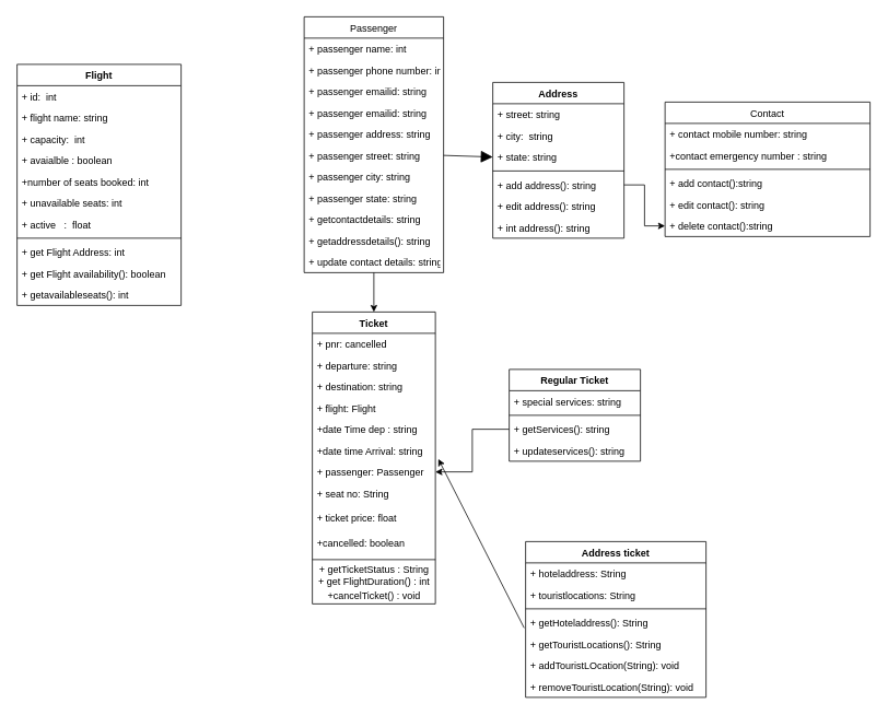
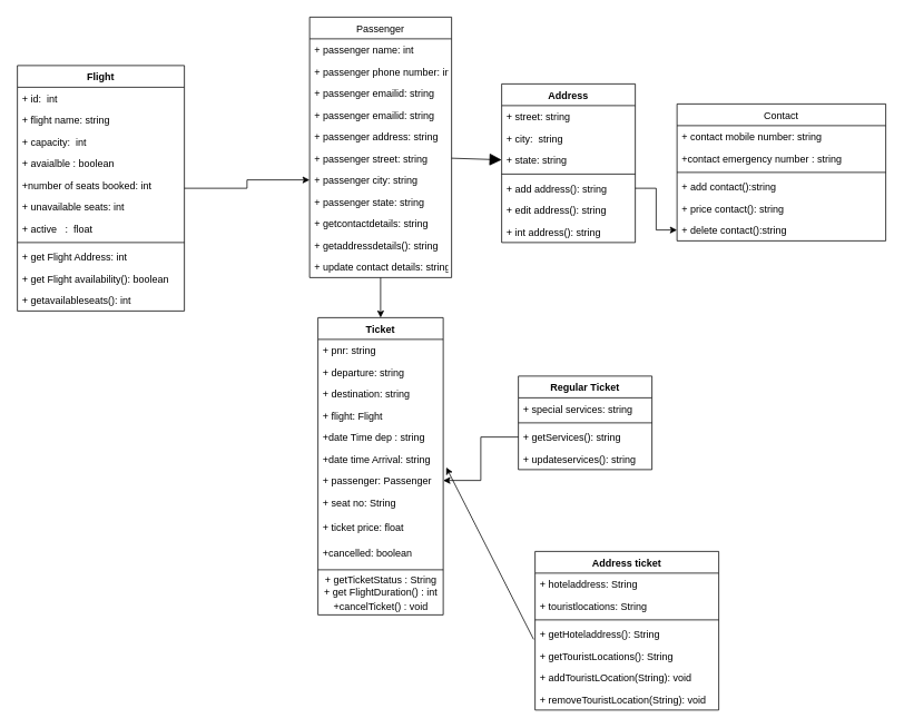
  <mxCell id="0" />
  <mxCell id="1" parent="0" />
+ <mxCell id="2" style="edgeStyle=orthogonalEdgeStyle;rounded=0;orthogonalLoop=1;jettySize=auto;html=1;entryX=0;entryY=0.5;entryDx=0;entryDy=0;" edge="1" parent="1" source="3" target="22"><mxGeometry relative="1" as="geometry"><mxPoint x="350" y="225" as="targetPoint" /></mxGeometry></mxCell>
  <mxCell id="3" value="Flight" style="swimlane;fontStyle=1;align=center;verticalAlign=top;childLayout=stackLayout;horizontal=1;startSize=26;horizontalStack=0;resizeParent=1;resizeParentMax=0;resizeLast=0;collapsible=1;marginBottom=0;strokeColor=default;" vertex="1" parent="1"><mxGeometry x="20" y="78" width="200" height="294" as="geometry" /></mxCell>
  <mxCell id="4" value="+ id:  int" style="text;strokeColor=none;fillColor=none;align=left;verticalAlign=top;spacingLeft=4;spacingRight=4;overflow=hidden;rotatable=0;points=[[0,0.5],[1,0.5]];portConstraint=eastwest;" vertex="1" parent="3"><mxGeometry y="26" width="200" height="26" as="geometry" /></mxCell>
  <mxCell id="5" value="+ flight name: string" style="text;strokeColor=none;fillColor=none;align=left;verticalAlign=top;spacingLeft=4;spacingRight=4;overflow=hidden;rotatable=0;points=[[0,0.5],[1,0.5]];portConstraint=eastwest;" vertex="1" parent="3"><mxGeometry y="52" width="200" height="26" as="geometry" /></mxCell>
  <mxCell id="6" value="+ capacity:  int" style="text;strokeColor=none;fillColor=none;align=left;verticalAlign=top;spacingLeft=4;spacingRight=4;overflow=hidden;rotatable=0;points=[[0,0.5],[1,0.5]];portConstraint=eastwest;" vertex="1" parent="3"><mxGeometry y="78" width="200" height="26" as="geometry" /></mxCell>
  <mxCell id="7" value="+ avaialble : boolean" style="text;strokeColor=none;fillColor=none;align=left;verticalAlign=top;spacingLeft=4;spacingRight=4;overflow=hidden;rotatable=0;points=[[0,0.5],[1,0.5]];portConstraint=eastwest;" vertex="1" parent="3"><mxGeometry y="104" width="200" height="26" as="geometry" /></mxCell>
  <mxCell id="8" value="+number of seats booked: int" style="text;strokeColor=none;fillColor=none;align=left;verticalAlign=top;spacingLeft=4;spacingRight=4;overflow=hidden;rotatable=0;points=[[0,0.5],[1,0.5]];portConstraint=eastwest;" vertex="1" parent="3"><mxGeometry y="130" width="200" height="26" as="geometry" /></mxCell>
  <mxCell id="9" value="+ unavailable seats: int" style="text;strokeColor=none;fillColor=none;align=left;verticalAlign=top;spacingLeft=4;spacingRight=4;overflow=hidden;rotatable=0;points=[[0,0.5],[1,0.5]];portConstraint=eastwest;" vertex="1" parent="3"><mxGeometry y="156" width="200" height="26" as="geometry" /></mxCell>
  <mxCell id="10" value="+ active   :  float" style="text;strokeColor=none;fillColor=none;align=left;verticalAlign=top;spacingLeft=4;spacingRight=4;overflow=hidden;rotatable=0;points=[[0,0.5],[1,0.5]];portConstraint=eastwest;" vertex="1" parent="3"><mxGeometry y="182" width="200" height="26" as="geometry" /></mxCell>
  <mxCell id="11" value="" style="line;strokeWidth=1;fillColor=none;align=left;verticalAlign=middle;spacingTop=-1;spacingLeft=3;spacingRight=3;rotatable=0;labelPosition=right;points=[];portConstraint=eastwest;" vertex="1" parent="3"><mxGeometry y="208" width="200" height="8" as="geometry" /></mxCell>
  <mxCell id="12" value="+ get Flight Address: int" style="text;strokeColor=none;fillColor=none;align=left;verticalAlign=top;spacingLeft=4;spacingRight=4;overflow=hidden;rotatable=0;points=[[0,0.5],[1,0.5]];portConstraint=eastwest;" vertex="1" parent="3"><mxGeometry y="216" width="200" height="26" as="geometry" /></mxCell>
  <mxCell id="13" value="+ get Flight availability(): boolean" style="text;strokeColor=none;fillColor=none;align=left;verticalAlign=top;spacingLeft=4;spacingRight=4;overflow=hidden;rotatable=0;points=[[0,0.5],[1,0.5]];portConstraint=eastwest;" vertex="1" parent="3"><mxGeometry y="242" width="200" height="26" as="geometry" /></mxCell>
  <mxCell id="14" value="+ getavailableseats(): int" style="text;strokeColor=none;fillColor=none;align=left;verticalAlign=top;spacingLeft=4;spacingRight=4;overflow=hidden;rotatable=0;points=[[0,0.5],[1,0.5]];portConstraint=eastwest;" vertex="1" parent="3"><mxGeometry y="268" width="200" height="26" as="geometry" /></mxCell>
  <mxCell id="15" value="Passenger" style="swimlane;fontStyle=0;childLayout=stackLayout;horizontal=1;startSize=26;fillColor=none;horizontalStack=0;resizeParent=1;resizeParentMax=0;resizeLast=0;collapsible=1;marginBottom=0;strokeColor=default;" vertex="1" parent="1"><mxGeometry x="370" y="20" width="170" height="312" as="geometry" /></mxCell>
  <mxCell id="16" value="+ passenger name: int" style="text;strokeColor=none;fillColor=none;align=left;verticalAlign=top;spacingLeft=4;spacingRight=4;overflow=hidden;rotatable=0;points=[[0,0.5],[1,0.5]];portConstraint=eastwest;" vertex="1" parent="15"><mxGeometry y="26" width="170" height="26" as="geometry" /></mxCell>
  <mxCell id="17" value="+ passenger phone number: int" style="text;strokeColor=none;fillColor=none;align=left;verticalAlign=top;spacingLeft=4;spacingRight=4;overflow=hidden;rotatable=0;points=[[0,0.5],[1,0.5]];portConstraint=eastwest;" vertex="1" parent="15"><mxGeometry y="52" width="170" height="26" as="geometry" /></mxCell>
  <mxCell id="18" value="+ passenger emailid: string" style="text;strokeColor=none;fillColor=none;align=left;verticalAlign=top;spacingLeft=4;spacingRight=4;overflow=hidden;rotatable=0;points=[[0,0.5],[1,0.5]];portConstraint=eastwest;" vertex="1" parent="15"><mxGeometry y="78" width="170" height="26" as="geometry" /></mxCell>
  <mxCell id="19" value="+ passenger emailid: string" style="text;strokeColor=none;fillColor=none;align=left;verticalAlign=top;spacingLeft=4;spacingRight=4;overflow=hidden;rotatable=0;points=[[0,0.5],[1,0.5]];portConstraint=eastwest;" vertex="1" parent="15"><mxGeometry y="104" width="170" height="26" as="geometry" /></mxCell>
  <mxCell id="20" value="+ passenger address: string" style="text;strokeColor=none;fillColor=none;align=left;verticalAlign=top;spacingLeft=4;spacingRight=4;overflow=hidden;rotatable=0;points=[[0,0.5],[1,0.5]];portConstraint=eastwest;" vertex="1" parent="15"><mxGeometry y="130" width="170" height="26" as="geometry" /></mxCell>
  <mxCell id="21" value="+ passenger street: string" style="text;strokeColor=none;fillColor=none;align=left;verticalAlign=top;spacingLeft=4;spacingRight=4;overflow=hidden;rotatable=0;points=[[0,0.5],[1,0.5]];portConstraint=eastwest;" vertex="1" parent="15"><mxGeometry y="156" width="170" height="26" as="geometry" /></mxCell>
  <mxCell id="22" value="+ passenger city: string" style="text;strokeColor=none;fillColor=none;align=left;verticalAlign=top;spacingLeft=4;spacingRight=4;overflow=hidden;rotatable=0;points=[[0,0.5],[1,0.5]];portConstraint=eastwest;" vertex="1" parent="15"><mxGeometry y="182" width="170" height="26" as="geometry" /></mxCell>
  <mxCell id="23" value="+ passenger state: string" style="text;strokeColor=none;fillColor=none;align=left;verticalAlign=top;spacingLeft=4;spacingRight=4;overflow=hidden;rotatable=0;points=[[0,0.5],[1,0.5]];portConstraint=eastwest;" vertex="1" parent="15"><mxGeometry y="208" width="170" height="26" as="geometry" /></mxCell>
  <mxCell id="24" value="+ getcontactdetails: string" style="text;strokeColor=none;fillColor=none;align=left;verticalAlign=top;spacingLeft=4;spacingRight=4;overflow=hidden;rotatable=0;points=[[0,0.5],[1,0.5]];portConstraint=eastwest;" vertex="1" parent="15"><mxGeometry y="234" width="170" height="26" as="geometry" /></mxCell>
  <mxCell id="25" value="+ getaddressdetails(): string" style="text;strokeColor=none;fillColor=none;align=left;verticalAlign=top;spacingLeft=4;spacingRight=4;overflow=hidden;rotatable=0;points=[[0,0.5],[1,0.5]];portConstraint=eastwest;" vertex="1" parent="15"><mxGeometry y="260" width="170" height="26" as="geometry" /></mxCell>
  <mxCell id="26" value="+ update contact details: string" style="text;strokeColor=none;fillColor=none;align=left;verticalAlign=top;spacingLeft=4;spacingRight=4;overflow=hidden;rotatable=0;points=[[0,0.5],[1,0.5]];portConstraint=eastwest;" vertex="1" parent="15"><mxGeometry y="286" width="170" height="26" as="geometry" /></mxCell>
  <mxCell id="27" value="Address" style="swimlane;fontStyle=1;align=center;verticalAlign=top;childLayout=stackLayout;horizontal=1;startSize=26;horizontalStack=0;resizeParent=1;resizeParentMax=0;resizeLast=0;collapsible=1;marginBottom=0;strokeColor=default;" vertex="1" parent="1"><mxGeometry x="600" y="100" width="160" height="190" as="geometry" /></mxCell>
  <mxCell id="28" value="+ street: string" style="text;strokeColor=none;fillColor=none;align=left;verticalAlign=top;spacingLeft=4;spacingRight=4;overflow=hidden;rotatable=0;points=[[0,0.5],[1,0.5]];portConstraint=eastwest;" vertex="1" parent="27"><mxGeometry y="26" width="160" height="26" as="geometry" /></mxCell>
  <mxCell id="29" value="+ city:  string" style="text;strokeColor=none;fillColor=none;align=left;verticalAlign=top;spacingLeft=4;spacingRight=4;overflow=hidden;rotatable=0;points=[[0,0.5],[1,0.5]];portConstraint=eastwest;" vertex="1" parent="27"><mxGeometry y="52" width="160" height="26" as="geometry" /></mxCell>
  <mxCell id="30" value="+ state: string" style="text;strokeColor=none;fillColor=none;align=left;verticalAlign=top;spacingLeft=4;spacingRight=4;overflow=hidden;rotatable=0;points=[[0,0.5],[1,0.5]];portConstraint=eastwest;" vertex="1" parent="27"><mxGeometry y="78" width="160" height="26" as="geometry" /></mxCell>
  <mxCell id="31" value="" style="line;strokeWidth=1;fillColor=none;align=left;verticalAlign=middle;spacingTop=-1;spacingLeft=3;spacingRight=3;rotatable=0;labelPosition=right;points=[];portConstraint=eastwest;" vertex="1" parent="27"><mxGeometry y="104" width="160" height="8" as="geometry" /></mxCell>
  <mxCell id="32" value="+ add address(): string" style="text;strokeColor=none;fillColor=none;align=left;verticalAlign=top;spacingLeft=4;spacingRight=4;overflow=hidden;rotatable=0;points=[[0,0.5],[1,0.5]];portConstraint=eastwest;" vertex="1" parent="27"><mxGeometry y="112" width="160" height="26" as="geometry" /></mxCell>
  <mxCell id="33" value="+ edit address(): string" style="text;strokeColor=none;fillColor=none;align=left;verticalAlign=top;spacingLeft=4;spacingRight=4;overflow=hidden;rotatable=0;points=[[0,0.5],[1,0.5]];portConstraint=eastwest;" vertex="1" parent="27"><mxGeometry y="138" width="160" height="26" as="geometry" /></mxCell>
  <mxCell id="34" value="+ int address(): string" style="text;strokeColor=none;fillColor=none;align=left;verticalAlign=top;spacingLeft=4;spacingRight=4;overflow=hidden;rotatable=0;points=[[0,0.5],[1,0.5]];portConstraint=eastwest;" vertex="1" parent="27"><mxGeometry y="164" width="160" height="26" as="geometry" /></mxCell>
  <mxCell id="35" value="Contact" style="swimlane;fontStyle=0;childLayout=stackLayout;horizontal=1;startSize=26;fillColor=none;horizontalStack=0;resizeParent=1;resizeParentMax=0;resizeLast=0;collapsible=1;marginBottom=0;strokeColor=default;" vertex="1" parent="1"><mxGeometry x="810" y="124" width="250" height="164" as="geometry" /></mxCell>
  <mxCell id="36" value="+ contact mobile number: string" style="text;strokeColor=none;fillColor=none;align=left;verticalAlign=top;spacingLeft=4;spacingRight=4;overflow=hidden;rotatable=0;points=[[0,0.5],[1,0.5]];portConstraint=eastwest;" vertex="1" parent="35"><mxGeometry y="26" width="250" height="26" as="geometry" /></mxCell>
  <mxCell id="37" value="+contact emergency number : string" style="text;strokeColor=none;fillColor=none;align=left;verticalAlign=top;spacingLeft=4;spacingRight=4;overflow=hidden;rotatable=0;points=[[0,0.5],[1,0.5]];portConstraint=eastwest;" vertex="1" parent="35"><mxGeometry y="52" width="250" height="26" as="geometry" /></mxCell>
  <mxCell id="38" value="" style="line;strokeWidth=1;fillColor=none;align=left;verticalAlign=middle;spacingTop=-1;spacingLeft=3;spacingRight=3;rotatable=0;labelPosition=right;points=[];portConstraint=eastwest;" vertex="1" parent="35"><mxGeometry y="78" width="250" height="8" as="geometry" /></mxCell>
  <mxCell id="39" value="+ add contact():string" style="text;strokeColor=none;fillColor=none;align=left;verticalAlign=top;spacingLeft=4;spacingRight=4;overflow=hidden;rotatable=0;points=[[0,0.5],[1,0.5]];portConstraint=eastwest;" vertex="1" parent="35"><mxGeometry y="86" width="250" height="26" as="geometry" /></mxCell>
- <mxCell id="40" value="+ edit contact(): string" style="text;strokeColor=none;fillColor=none;align=left;verticalAlign=top;spacingLeft=4;spacingRight=4;overflow=hidden;rotatable=0;points=[[0,0.5],[1,0.5]];portConstraint=eastwest;" vertex="1" parent="35"><mxGeometry y="112" width="250" height="26" as="geometry" /></mxCell>
+ <mxCell id="40" value="+ price contact(): string" style="text;strokeColor=none;fillColor=none;align=left;verticalAlign=top;spacingLeft=4;spacingRight=4;overflow=hidden;rotatable=0;points=[[0,0.5],[1,0.5]];portConstraint=eastwest;" vertex="1" parent="35"><mxGeometry y="112" width="250" height="26" as="geometry" /></mxCell>
  <mxCell id="41" value="+ delete contact():string " style="text;strokeColor=none;fillColor=none;align=left;verticalAlign=top;spacingLeft=4;spacingRight=4;overflow=hidden;rotatable=0;points=[[0,0.5],[1,0.5]];portConstraint=eastwest;" vertex="1" parent="35"><mxGeometry y="138" width="250" height="26" as="geometry" /></mxCell>
  <mxCell id="42" value="Ticket" style="swimlane;fontStyle=1;align=center;verticalAlign=top;childLayout=stackLayout;horizontal=1;startSize=26;horizontalStack=0;resizeParent=1;resizeParentMax=0;resizeLast=0;collapsible=1;marginBottom=0;strokeColor=default;" vertex="1" parent="1"><mxGeometry x="380" y="380" width="150" height="356" as="geometry" /></mxCell>
- <mxCell id="43" value="+ pnr: cancelled" style="text;strokeColor=none;fillColor=none;align=left;verticalAlign=top;spacingLeft=4;spacingRight=4;overflow=hidden;rotatable=0;points=[[0,0.5],[1,0.5]];portConstraint=eastwest;" vertex="1" parent="42"><mxGeometry y="26" width="150" height="26" as="geometry" /></mxCell>
+ <mxCell id="43" value="+ pnr: string" style="text;strokeColor=none;fillColor=none;align=left;verticalAlign=top;spacingLeft=4;spacingRight=4;overflow=hidden;rotatable=0;points=[[0,0.5],[1,0.5]];portConstraint=eastwest;" vertex="1" parent="42"><mxGeometry y="26" width="150" height="26" as="geometry" /></mxCell>
  <mxCell id="44" value="+ departure: string" style="text;strokeColor=none;fillColor=none;align=left;verticalAlign=top;spacingLeft=4;spacingRight=4;overflow=hidden;rotatable=0;points=[[0,0.5],[1,0.5]];portConstraint=eastwest;" vertex="1" parent="42"><mxGeometry y="52" width="150" height="26" as="geometry" /></mxCell>
  <mxCell id="45" value="+ destination: string" style="text;strokeColor=none;fillColor=none;align=left;verticalAlign=top;spacingLeft=4;spacingRight=4;overflow=hidden;rotatable=0;points=[[0,0.5],[1,0.5]];portConstraint=eastwest;" vertex="1" parent="42"><mxGeometry y="78" width="150" height="26" as="geometry" /></mxCell>
  <mxCell id="46" value="+ flight: Flight" style="text;strokeColor=none;fillColor=none;align=left;verticalAlign=top;spacingLeft=4;spacingRight=4;overflow=hidden;rotatable=0;points=[[0,0.5],[1,0.5]];portConstraint=eastwest;" vertex="1" parent="42"><mxGeometry y="104" width="150" height="26" as="geometry" /></mxCell>
  <mxCell id="47" value="+date Time dep : string" style="text;strokeColor=none;fillColor=none;align=left;verticalAlign=top;spacingLeft=4;spacingRight=4;overflow=hidden;rotatable=0;points=[[0,0.5],[1,0.5]];portConstraint=eastwest;" vertex="1" parent="42"><mxGeometry y="130" width="150" height="26" as="geometry" /></mxCell>
  <mxCell id="48" value="+date time Arrival: string" style="text;strokeColor=none;fillColor=none;align=left;verticalAlign=top;spacingLeft=4;spacingRight=4;overflow=hidden;rotatable=0;points=[[0,0.5],[1,0.5]];portConstraint=eastwest;" vertex="1" parent="42"><mxGeometry y="156" width="150" height="26" as="geometry" /></mxCell>
  <mxCell id="49" value="+ passenger: Passenger" style="text;strokeColor=none;fillColor=none;align=left;verticalAlign=top;spacingLeft=4;spacingRight=4;overflow=hidden;rotatable=0;points=[[0,0.5],[1,0.5]];portConstraint=eastwest;" vertex="1" parent="42"><mxGeometry y="182" width="150" height="26" as="geometry" /></mxCell>
  <mxCell id="50" value="+ seat no: String" style="text;strokeColor=none;fillColor=none;align=left;verticalAlign=top;spacingLeft=4;spacingRight=4;overflow=hidden;rotatable=0;points=[[0,0.5],[1,0.5]];portConstraint=eastwest;" vertex="1" parent="42"><mxGeometry y="208" width="150" height="30" as="geometry" /></mxCell>
  <mxCell id="51" value="+ ticket price: float" style="text;strokeColor=none;fillColor=none;align=left;verticalAlign=top;spacingLeft=4;spacingRight=4;overflow=hidden;rotatable=0;points=[[0,0.5],[1,0.5]];portConstraint=eastwest;" vertex="1" parent="42"><mxGeometry y="238" width="150" height="30" as="geometry" /></mxCell>
  <mxCell id="52" value="+cancelled: boolean" style="text;strokeColor=none;fillColor=none;align=left;verticalAlign=top;spacingLeft=4;spacingRight=4;overflow=hidden;rotatable=0;points=[[0,0.5],[1,0.5]];portConstraint=eastwest;" vertex="1" parent="42"><mxGeometry y="268" width="150" height="30" as="geometry" /></mxCell>
  <mxCell id="53" value="" style="line;strokeWidth=1;fillColor=none;align=left;verticalAlign=middle;spacingTop=-1;spacingLeft=3;spacingRight=3;rotatable=0;labelPosition=right;points=[];portConstraint=eastwest;" vertex="1" parent="42"><mxGeometry y="298" width="150" height="8" as="geometry" /></mxCell>
  <mxCell id="54" value="+ getTicketStatus : String&lt;br&gt;+ get FlightDuration() : int" style="text;html=1;align=center;verticalAlign=middle;resizable=0;points=[];autosize=1;strokeColor=none;fillColor=none;" vertex="1" parent="42"><mxGeometry y="306" width="150" height="30" as="geometry" /></mxCell>
  <mxCell id="55" value="+cancelTicket() : void" style="text;html=1;align=center;verticalAlign=middle;resizable=0;points=[];autosize=1;strokeColor=none;fillColor=none;" vertex="1" parent="42"><mxGeometry y="336" width="150" height="20" as="geometry" /></mxCell>
  <mxCell id="56" value="Regular Ticket" style="swimlane;fontStyle=1;align=center;verticalAlign=top;childLayout=stackLayout;horizontal=1;startSize=26;horizontalStack=0;resizeParent=1;resizeParentMax=0;resizeLast=0;collapsible=1;marginBottom=0;strokeColor=default;" vertex="1" parent="1"><mxGeometry x="620" y="450" width="160" height="112" as="geometry" /></mxCell>
  <mxCell id="57" value="+ special services: string" style="text;strokeColor=none;fillColor=none;align=left;verticalAlign=top;spacingLeft=4;spacingRight=4;overflow=hidden;rotatable=0;points=[[0,0.5],[1,0.5]];portConstraint=eastwest;" vertex="1" parent="56"><mxGeometry y="26" width="160" height="26" as="geometry" /></mxCell>
  <mxCell id="58" value="" style="line;strokeWidth=1;fillColor=none;align=left;verticalAlign=middle;spacingTop=-1;spacingLeft=3;spacingRight=3;rotatable=0;labelPosition=right;points=[];portConstraint=eastwest;" vertex="1" parent="56"><mxGeometry y="52" width="160" height="8" as="geometry" /></mxCell>
  <mxCell id="59" value="+ getServices(): string" style="text;strokeColor=none;fillColor=none;align=left;verticalAlign=top;spacingLeft=4;spacingRight=4;overflow=hidden;rotatable=0;points=[[0,0.5],[1,0.5]];portConstraint=eastwest;" vertex="1" parent="56"><mxGeometry y="60" width="160" height="26" as="geometry" /></mxCell>
  <mxCell id="60" value="+ updateservices(): string" style="text;strokeColor=none;fillColor=none;align=left;verticalAlign=top;spacingLeft=4;spacingRight=4;overflow=hidden;rotatable=0;points=[[0,0.5],[1,0.5]];portConstraint=eastwest;" vertex="1" parent="56"><mxGeometry y="86" width="160" height="26" as="geometry" /></mxCell>
  <mxCell id="61" value="Address ticket" style="swimlane;fontStyle=1;align=center;verticalAlign=top;childLayout=stackLayout;horizontal=1;startSize=26;horizontalStack=0;resizeParent=1;resizeParentMax=0;resizeLast=0;collapsible=1;marginBottom=0;strokeColor=default;" vertex="1" parent="1"><mxGeometry x="640" y="660" width="220" height="190" as="geometry" /></mxCell>
  <mxCell id="62" value="+ hoteladdress: String" style="text;strokeColor=none;fillColor=none;align=left;verticalAlign=top;spacingLeft=4;spacingRight=4;overflow=hidden;rotatable=0;points=[[0,0.5],[1,0.5]];portConstraint=eastwest;" vertex="1" parent="61"><mxGeometry y="26" width="220" height="26" as="geometry" /></mxCell>
  <mxCell id="63" value="+ touristlocations: String" style="text;strokeColor=none;fillColor=none;align=left;verticalAlign=top;spacingLeft=4;spacingRight=4;overflow=hidden;rotatable=0;points=[[0,0.5],[1,0.5]];portConstraint=eastwest;" vertex="1" parent="61"><mxGeometry y="52" width="220" height="26" as="geometry" /></mxCell>
  <mxCell id="64" value="" style="line;strokeWidth=1;fillColor=none;align=left;verticalAlign=middle;spacingTop=-1;spacingLeft=3;spacingRight=3;rotatable=0;labelPosition=right;points=[];portConstraint=eastwest;" vertex="1" parent="61"><mxGeometry y="78" width="220" height="8" as="geometry" /></mxCell>
  <mxCell id="65" value="+ getHoteladdress(): String" style="text;strokeColor=none;fillColor=none;align=left;verticalAlign=top;spacingLeft=4;spacingRight=4;overflow=hidden;rotatable=0;points=[[0,0.5],[1,0.5]];portConstraint=eastwest;" vertex="1" parent="61"><mxGeometry y="86" width="220" height="26" as="geometry" /></mxCell>
  <mxCell id="66" value="+ getTouristLocations(): String" style="text;strokeColor=none;fillColor=none;align=left;verticalAlign=top;spacingLeft=4;spacingRight=4;overflow=hidden;rotatable=0;points=[[0,0.5],[1,0.5]];portConstraint=eastwest;" vertex="1" parent="61"><mxGeometry y="112" width="220" height="26" as="geometry" /></mxCell>
  <mxCell id="67" value="+ addTouristLOcation(String): void" style="text;strokeColor=none;fillColor=none;align=left;verticalAlign=top;spacingLeft=4;spacingRight=4;overflow=hidden;rotatable=0;points=[[0,0.5],[1,0.5]];portConstraint=eastwest;" vertex="1" parent="61"><mxGeometry y="138" width="220" height="26" as="geometry" /></mxCell>
  <mxCell id="68" value="+ removeTouristLocation(String): void" style="text;strokeColor=none;fillColor=none;align=left;verticalAlign=top;spacingLeft=4;spacingRight=4;overflow=hidden;rotatable=0;points=[[0,0.5],[1,0.5]];portConstraint=eastwest;" vertex="1" parent="61"><mxGeometry y="164" width="220" height="26" as="geometry" /></mxCell>
  <mxCell id="69" value="" style="edgeStyle=orthogonalEdgeStyle;rounded=0;orthogonalLoop=1;jettySize=auto;html=1;" edge="1" parent="1" source="32" target="41"><mxGeometry relative="1" as="geometry" /></mxCell>
  <mxCell id="70" value="" style="endArrow=classic;html=1;rounded=0;entryX=1.024;entryY=-0.103;entryDx=0;entryDy=0;entryPerimeter=0;exitX=-0.008;exitY=0.744;exitDx=0;exitDy=0;exitPerimeter=0;" edge="1" parent="1" source="65" target="49"><mxGeometry width="50" height="50" relative="1" as="geometry"><mxPoint x="680" y="950" as="sourcePoint" /><mxPoint x="550" y="570" as="targetPoint" /></mxGeometry></mxCell>
  <mxCell id="71" value="" style="endArrow=block;endFill=1;endSize=12;html=1;rounded=0;exitX=1;exitY=0.5;exitDx=0;exitDy=0;entryX=0;entryY=0.5;entryDx=0;entryDy=0;" edge="1" parent="1" source="21" target="30"><mxGeometry width="160" relative="1" as="geometry"><mxPoint x="465" y="194.58" as="sourcePoint" /><mxPoint x="625" y="194.58" as="targetPoint" /></mxGeometry></mxCell>
  <mxCell id="72" value="" style="edgeStyle=orthogonalEdgeStyle;rounded=0;orthogonalLoop=1;jettySize=auto;html=1;" edge="1" parent="1" source="59" target="49"><mxGeometry relative="1" as="geometry" /></mxCell>
  <mxCell id="73" value="" style="endArrow=classic;html=1;rounded=0;entryX=0.5;entryY=0;entryDx=0;entryDy=0;" edge="1" parent="1" source="26" target="42"><mxGeometry width="50" height="50" relative="1" as="geometry"><mxPoint x="500" y="360" as="sourcePoint" /><mxPoint x="550" y="310" as="targetPoint" /></mxGeometry></mxCell>
